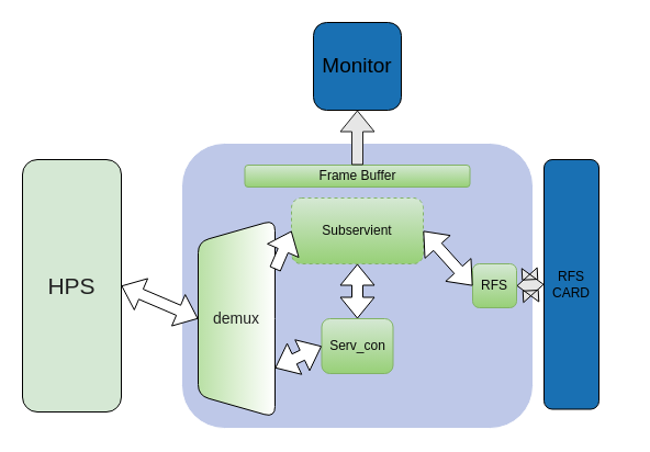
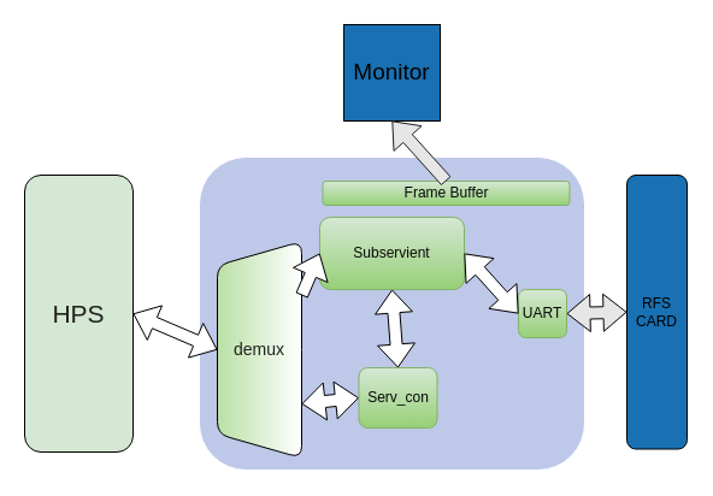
  <mxCell id="0" />
  <mxCell id="1" parent="0" />
  <mxCell id="2" value="&lt;font color=&quot;#212121&quot; style=&quot;font-size: 21px&quot;&gt;HPS&lt;/font&gt;" style="rounded=1;whiteSpace=wrap;html=1;fillColor=#d5e8d4;" parent="1" vertex="1"><mxGeometry x="20" y="145" width="90" height="230" as="geometry" /></mxCell>
  <mxCell id="3" value="" style="rounded=1;whiteSpace=wrap;html=1;fillColor=#BEC8E8;strokeColor=#FFFFFF;" parent="1" vertex="1"><mxGeometry x="165" y="130" width="320" height="260" as="geometry" /></mxCell>
- <mxCell id="4" value="&lt;font color=&quot;#080808&quot;&gt;RFS&lt;/font&gt;" style="whiteSpace=wrap;html=1;aspect=fixed;fillColor=#d5e8d4;gradientColor=#97d077;strokeColor=#82b366;rounded=1;" parent="1" vertex="1"><mxGeometry x="430" y="240" width="40" height="40" as="geometry" /></mxCell>
- <mxCell id="5" value="&lt;font color=&quot;#080808&quot;&gt;Frame Buffer&lt;/font&gt;" style="rounded=1;whiteSpace=wrap;html=1;fillColor=#d5e8d4;gradientColor=#97d077;strokeColor=#82b366;" parent="1" vertex="1"><mxGeometry x="222.5" y="150" width="205" height="20" as="geometry" /></mxCell>
- <mxCell id="6" value="RFS CARD" style="rounded=1;whiteSpace=wrap;html=1;fillColor=#1970B3;" parent="1" vertex="1"><mxGeometry x="495" y="145" width="50" height="227.5" as="geometry" /></mxCell>
- <mxCell id="7" value="&lt;font color=&quot;#080808&quot;&gt;Subservient&lt;/font&gt;" style="rounded=1;whiteSpace=wrap;html=1;fillColor=#d5e8d4;gradientColor=#97d077;strokeColor=#82b366;dashed=1;" parent="1" vertex="1"><mxGeometry x="265" y="180" width="120" height="60" as="geometry" /></mxCell>
+ <mxCell id="4" value="&lt;font color=&quot;#080808&quot;&gt;UART&lt;/font&gt;" style="whiteSpace=wrap;html=1;aspect=fixed;fillColor=#d5e8d4;gradientColor=#97d077;strokeColor=#82b366;rounded=1;" parent="1" vertex="1"><mxGeometry x="430" y="240" width="40" height="40" as="geometry" /></mxCell>
+ <mxCell id="5" value="&lt;font color=&quot;#080808&quot;&gt;Frame Buffer&lt;/font&gt;" style="rounded=1;whiteSpace=wrap;html=1;fillColor=#d5e8d4;gradientColor=#97d077;strokeColor=#82b366;" parent="1" vertex="1"><mxGeometry x="267.5" y="150" width="205" height="20" as="geometry" /></mxCell>
+ <mxCell id="6" value="RFS CARD" style="rounded=1;whiteSpace=wrap;html=1;fillColor=#1970B3;" parent="1" vertex="1"><mxGeometry x="520" y="145" width="50" height="227.5" as="geometry" /></mxCell>
+ <mxCell id="7" value="&lt;font color=&quot;#080808&quot;&gt;Subservient&lt;/font&gt;" style="rounded=1;whiteSpace=wrap;html=1;fillColor=#d5e8d4;gradientColor=#97d077;strokeColor=#82b366;" parent="1" vertex="1"><mxGeometry x="265" y="180" width="120" height="60" as="geometry" /></mxCell>
  <mxCell id="8" value="" style="shape=flexArrow;endArrow=classic;startArrow=classic;html=1;rounded=0;entryX=0.5;entryY=0;entryDx=0;entryDy=0;exitX=1;exitY=0.5;exitDx=0;exitDy=0;fillColor=default;" parent="1" source="2" target="14" edge="1"><mxGeometry width="100" height="100" relative="1" as="geometry"><mxPoint x="130" y="300" as="sourcePoint" /><mxPoint x="230" y="240" as="targetPoint" /></mxGeometry></mxCell>
- <mxCell id="9" value="&lt;font style=&quot;font-size: 19px&quot;&gt;Monitor&lt;br&gt;&lt;/font&gt;" style="whiteSpace=wrap;html=1;aspect=fixed;fillColor=#1970B3;rounded=1;" parent="1" vertex="1"><mxGeometry x="285" width="80" height="80" as="geometry" y="20" /></mxCell>
+ <mxCell id="9" value="&lt;font style=&quot;font-size: 19px&quot;&gt;Monitor&lt;br&gt;&lt;/font&gt;" style="whiteSpace=wrap;html=1;aspect=fixed;fillColor=#1970B3;rounded=0;" parent="1" vertex="1"><mxGeometry x="285" width="80" height="80" as="geometry" y="20" /></mxCell>
  <mxCell id="10" value="" style="shape=flexArrow;endArrow=none;startArrow=classic;html=1;rounded=0;entryX=0.5;entryY=0;entryDx=0;entryDy=0;exitX=0.5;exitY=1;exitDx=0;exitDy=0;fillColor=#E6E6E6;endFill=0;strokeColor=#212121;" parent="1" source="9" target="5" edge="1"><mxGeometry width="100" height="100" relative="1" as="geometry"><mxPoint x="350" y="19.71" as="sourcePoint" /><mxPoint x="364.96" y="80" as="targetPoint" /></mxGeometry></mxCell>
- <mxCell id="11" value="&lt;font color=&quot;#080808&quot;&gt;Serv_con&lt;/font&gt;" style="rounded=1;whiteSpace=wrap;html=1;fillColor=#d5e8d4;gradientColor=#97d077;strokeColor=#82b366;" vertex="1" parent="1"><mxGeometry x="292.5" y="290" width="65" height="50" as="geometry" /></mxCell>
+ <mxCell id="11" value="&lt;font color=&quot;#080808&quot;&gt;Serv_con&lt;/font&gt;" style="rounded=1;whiteSpace=wrap;html=1;fillColor=#d5e8d4;gradientColor=#97d077;strokeColor=#82b366;" vertex="1" parent="1"><mxGeometry x="297.5" y="305" width="65" height="50" as="geometry" /></mxCell>
  <mxCell id="12" value="" style="shape=flexArrow;endArrow=classic;startArrow=classic;html=1;rounded=0;entryX=0;entryY=0.5;entryDx=0;entryDy=0;fillColor=default;exitX=1;exitY=0.5;exitDx=0;exitDy=0;" edge="1" parent="1" source="7" target="4"><mxGeometry width="100" height="100" relative="1" as="geometry"><mxPoint x="430" y="240" as="sourcePoint" /><mxPoint x="480" y="240" as="targetPoint" /></mxGeometry></mxCell>
  <mxCell id="13" value="" style="shape=flexArrow;endArrow=classic;startArrow=classic;html=1;rounded=0;entryX=0.5;entryY=0;entryDx=0;entryDy=0;fillColor=default;exitX=0.5;exitY=1;exitDx=0;exitDy=0;" edge="1" parent="1" source="7" target="11"><mxGeometry width="100" height="100" relative="1" as="geometry"><mxPoint x="350" y="270" as="sourcePoint" /><mxPoint x="405" y="270" as="targetPoint" /></mxGeometry></mxCell>
  <mxCell id="14" value="demux" style="shape=trapezoid;perimeter=trapezoidPerimeter;whiteSpace=wrap;html=1;fixedSize=1;rounded=1;fontSize=14;fontColor=#212121;fillColor=#B9E0A5;gradientColor=#ffffff;direction=north;" vertex="1" parent="1"><mxGeometry x="180" y="200" width="70" height="180" as="geometry" /></mxCell>
  <mxCell id="15" value="" style="shape=flexArrow;endArrow=none;startArrow=classic;html=1;rounded=0;entryX=0.75;entryY=1;entryDx=0;entryDy=0;fillColor=default;exitX=0;exitY=0.5;exitDx=0;exitDy=0;endFill=0;" edge="1" parent="1" source="7" target="14"><mxGeometry width="100" height="100" relative="1" as="geometry"><mxPoint x="240" y="245" as="sourcePoint" /><mxPoint x="240" y="295" as="targetPoint" /></mxGeometry></mxCell>
  <mxCell id="16" value="" style="shape=flexArrow;endArrow=classic;startArrow=classic;html=1;rounded=0;entryX=0;entryY=0.5;entryDx=0;entryDy=0;fillColor=default;exitX=0.25;exitY=1;exitDx=0;exitDy=0;" edge="1" parent="1" source="14" target="11"><mxGeometry width="100" height="100" relative="1" as="geometry"><mxPoint x="265" y="270" as="sourcePoint" /><mxPoint x="265" y="320" as="targetPoint" /></mxGeometry></mxCell>
  <mxCell id="17" value="" style="shape=flexArrow;endArrow=classic;startArrow=classic;html=1;rounded=0;entryX=0;entryY=0.5;entryDx=0;entryDy=0;fillColor=#E6E6E6;exitX=1;exitY=0.5;exitDx=0;exitDy=0;strokeColor=#050505;" edge="1" parent="1" source="4" target="6"><mxGeometry width="100" height="100" relative="1" as="geometry"><mxPoint x="485" y="295" as="sourcePoint" /><mxPoint x="560" y="290" as="targetPoint" /><Array as="points" /></mxGeometry></mxCell>
